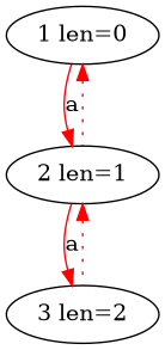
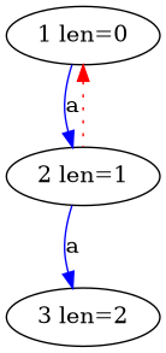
  digraph {
    edge [color=blue]
    n1 [label="1 len=0"]
    n2 [label="2 len=1"]
    n3 [label="3 len=2"]
-   n1 -> n2 [color=red label=a]
+   n1 -> n2 [label=a]
    n1 -> n2 [color=red dir=back style=dotted]
-   n2 -> n3 [color=red label=a]
-   n2 -> n3 [color=red dir=back style=dotted]
+   n2 -> n3 [label=a]
  }
